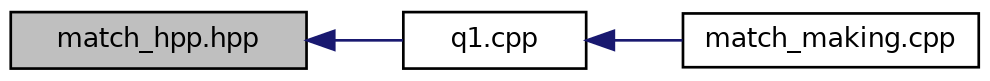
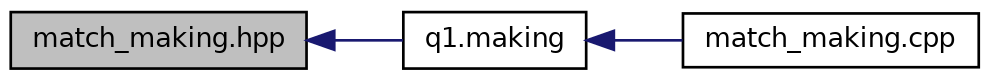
  digraph {
    rankdir=LR
    node [color=black fillcolor=white fontname=Helvetica fontsize=10 shape=record style=filled]
    edge [color=midnightblue dir=back fontname=Helvetica fontsize=10 labelfontname=Helvetica labelfontsize=10 style=solid]
-   n1 [fillcolor=grey75 fontcolor=black height=0.2 label="match_hpp.hpp" width=0.4]
-   n2 [height=0.2 label="q1.cpp" width=0.4]
+   n1 [fillcolor=grey75 fontcolor=black height=0.2 label="match_making.hpp" width=0.4]
+   n2 [height=0.2 label="q1.making" width=0.4]
    n3 [height=0.2 label="match_making.cpp" width=0.4]
    n1 -> n2
    n2 -> n3
  }
